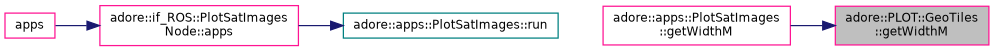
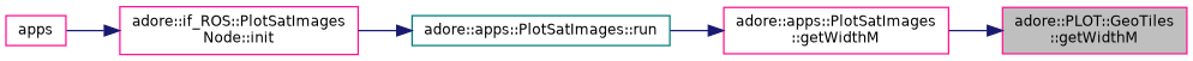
  digraph {
    rankdir=RL
    node [color=deeppink fillcolor=white fontname=Helvetica fontsize=10 shape=record style=filled]
    edge [color=midnightblue dir=back fontname=Helvetica fontsize=10 labelfontname=Helvetica labelfontsize=10 style=solid]
    n1 [fillcolor=grey75 fontcolor=black height=0.2 label="adore::PLOT::GeoTiles\l::getWidthM" width=0.4]
    n2 [height=0.2 label="adore::apps::PlotSatImages\l::getWidthM" width=0.4]
    n3 [color=teal height=0.2 label="adore::apps::PlotSatImages::run" width=0.4]
-   n4 [height=0.2 label="adore::if_ROS::PlotSatImages\lNode::apps" width=0.4]
+   n4 [height=0.2 label="adore::if_ROS::PlotSatImages\lNode::init" width=0.4]
    n5 [height=0.2 label=apps width=0.4]
    n1 -> n2
+   n2 -> n3
    n3 -> n4
    n4 -> n5
  }
